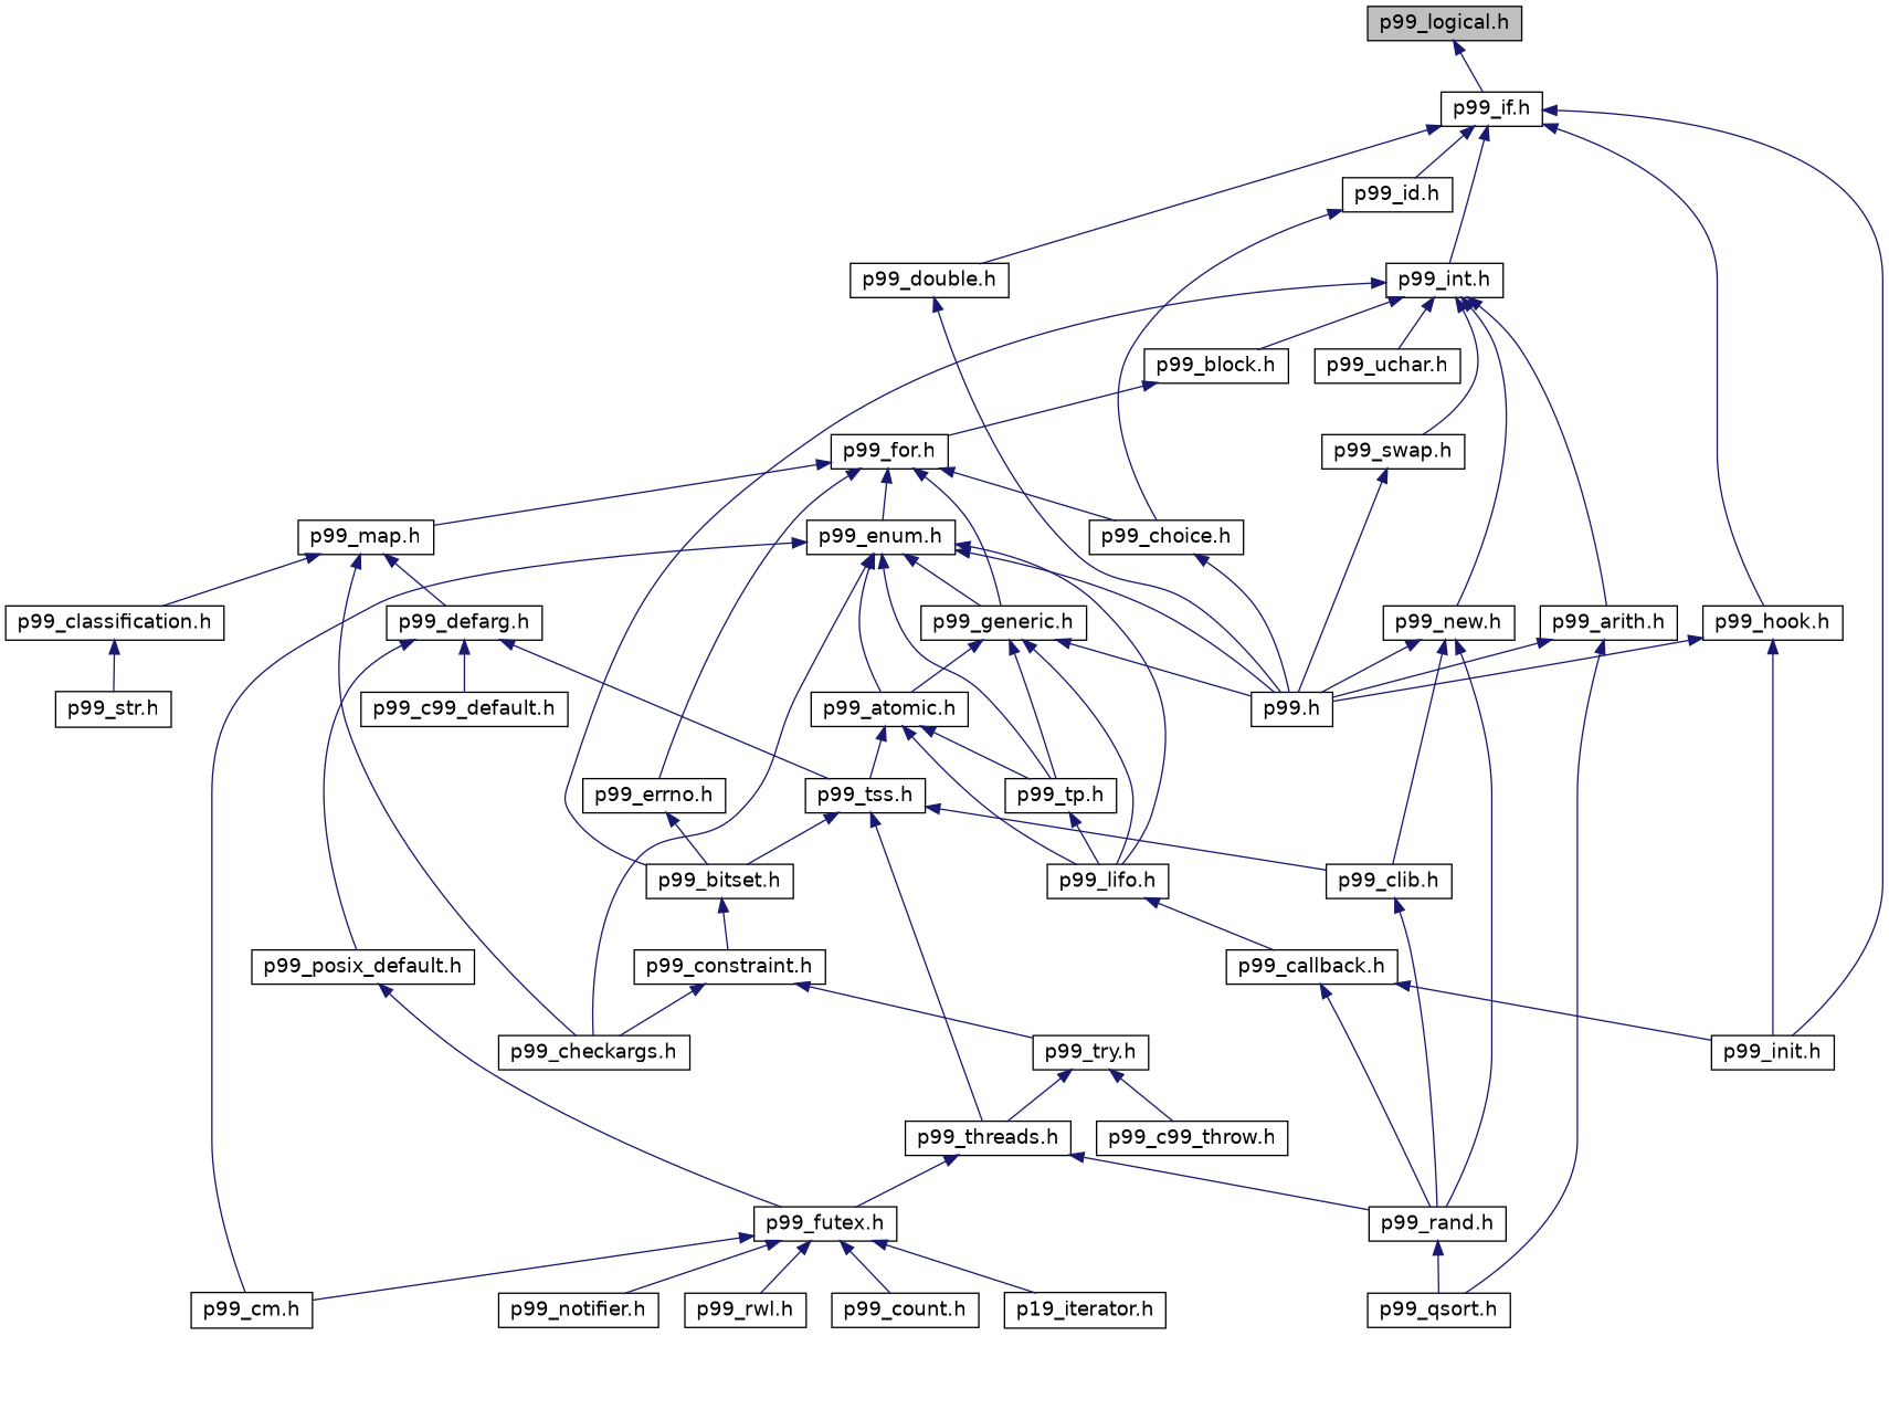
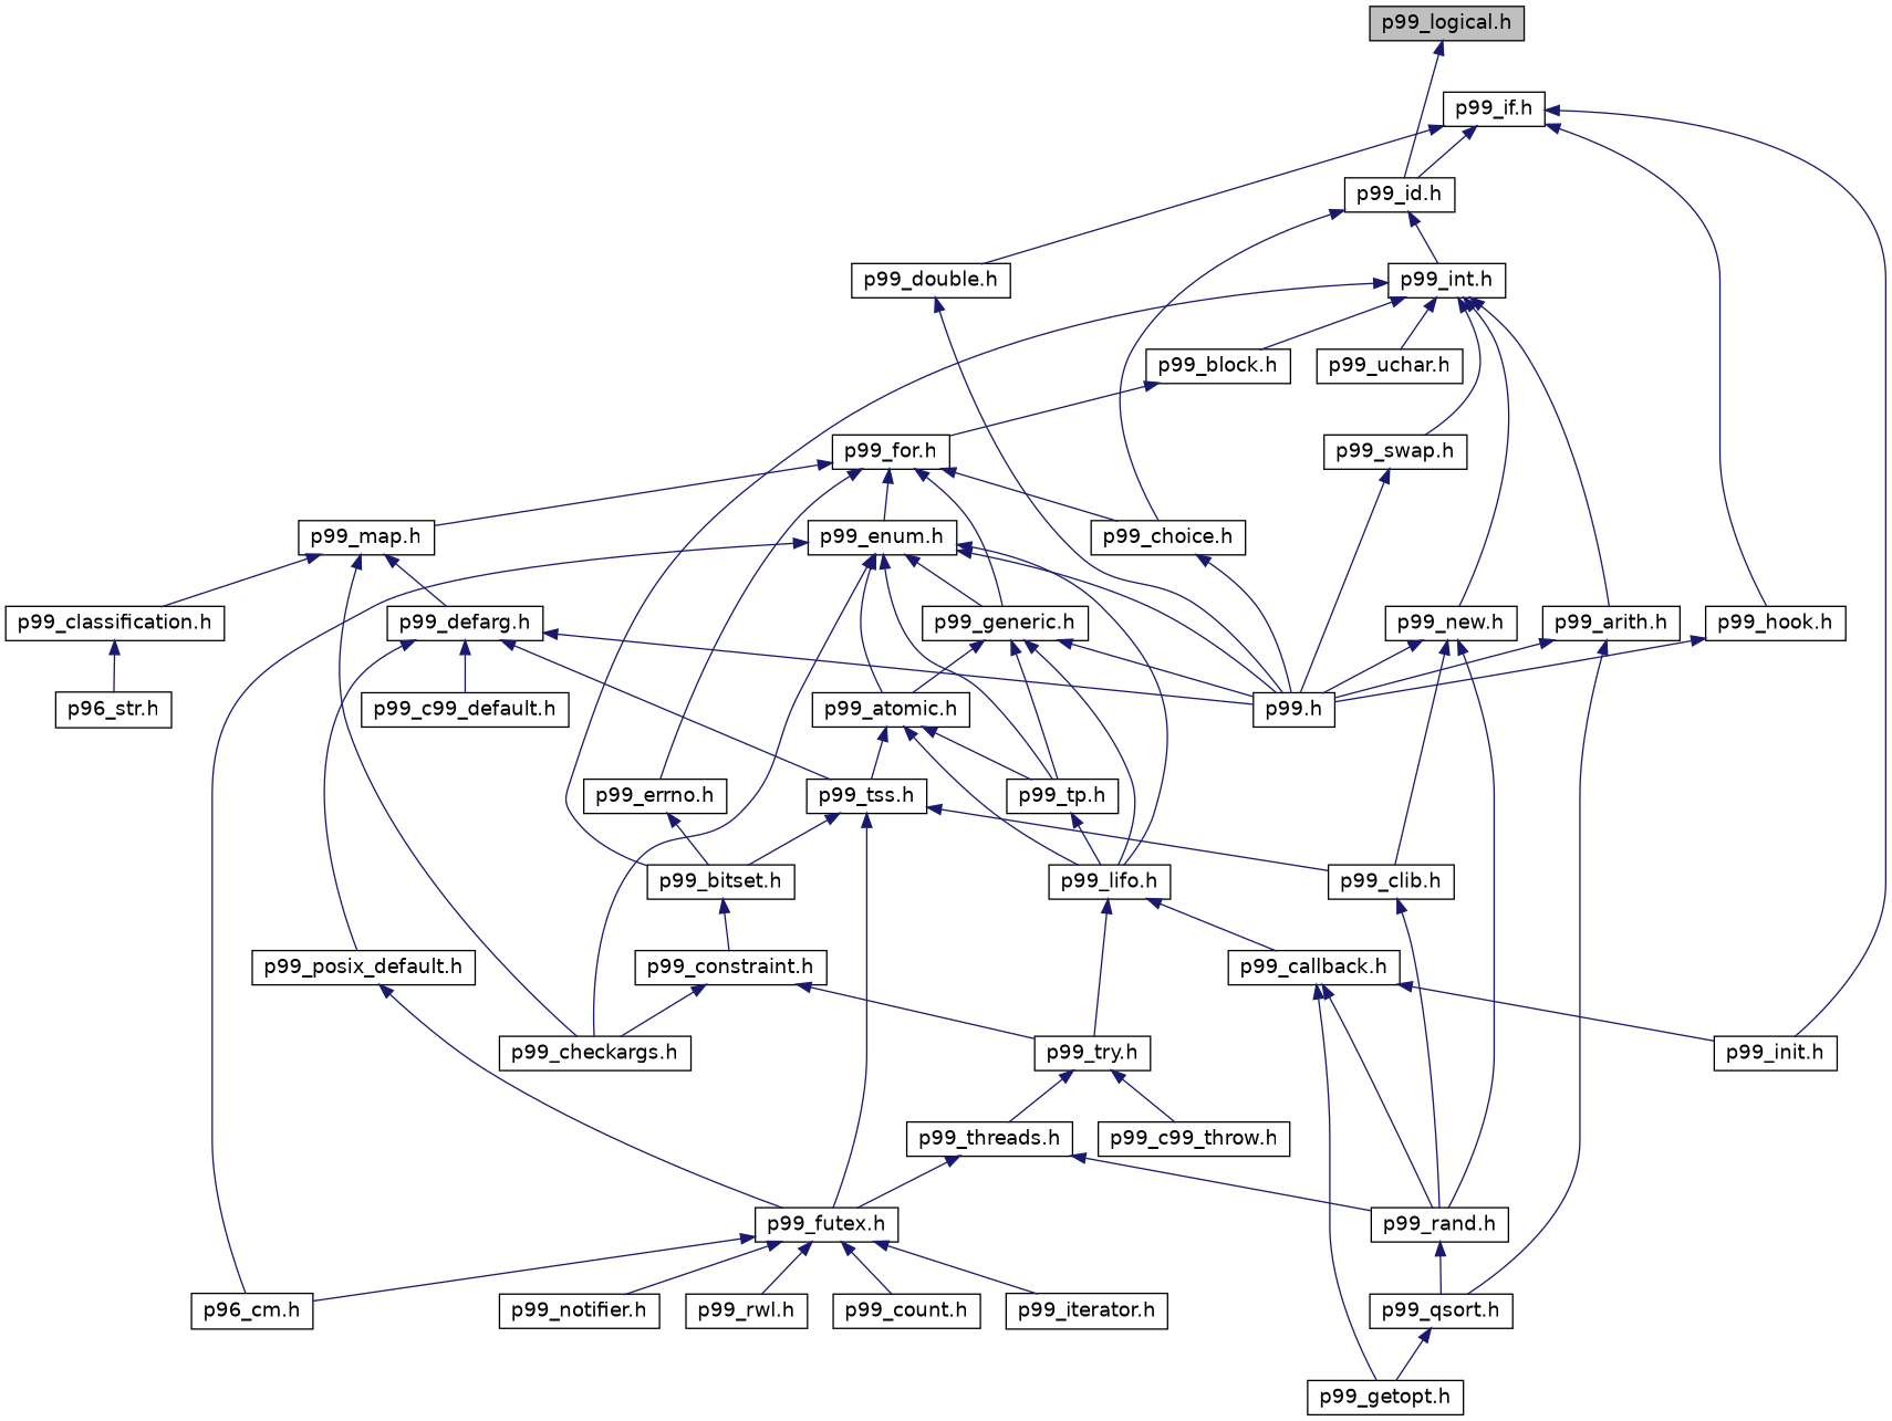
  digraph {
    node [color=black fillcolor=white fontname=Helvetica fontsize=14 shape=record style=filled]
    edge [color=midnightblue dir=back fontname=Helvetica fontsize=14 labelfontname=Helvetica labelfontsize=14 style=solid]
    n1 [fillcolor=grey75 fontcolor=black height=0.2 label="p99_logical.h" width=0.4]
    n2 [height=0.2 label="p99_if.h" width=0.4]
    n3 [height=0.2 label="p99_id.h" width=0.4]
    n4 [height=0.2 label="p99_init.h" width=0.4]
    n5 [height=0.2 label="p99_double.h" width=0.4]
    n6 [height=0.2 label="p99_hook.h" width=0.4]
    n7 [height=0.2 label="p99_choice.h" width=0.4]
    n8 [height=0.2 label="p99_int.h" width=0.4]
    n9 [height=0.2 label="p99.h" width=0.4]
    n10 [height=0.2 label="p99_block.h" width=0.4]
    n11 [height=0.2 label="p99_bitset.h" width=0.4]
    n12 [height=0.2 label="p99_new.h" width=0.4]
    n13 [height=0.2 label="p99_swap.h" width=0.4]
    n14 [height=0.2 label="p99_arith.h" width=0.4]
    n15 [height=0.2 label="p99_uchar.h" width=0.4]
    n16 [height=0.2 label="p99_for.h" width=0.4]
    n17 [height=0.2 label="p99_constraint.h" width=0.4]
    n18 [height=0.2 label="p99_clib.h" width=0.4]
    n19 [height=0.2 label="p99_rand.h" width=0.4]
    n20 [height=0.2 label="p99_qsort.h" width=0.4]
    n21 [height=0.2 label="p99_map.h" width=0.4]
    n22 [height=0.2 label="p99_enum.h" width=0.4]
    n23 [height=0.2 label="p99_generic.h" width=0.4]
    n24 [height=0.2 label="p99_errno.h" width=0.4]
    n25 [height=0.2 label="p99_defarg.h" width=0.4]
    n26 [height=0.2 label="p99_checkargs.h" width=0.4]
    n27 [height=0.2 label="p99_classification.h" width=0.4]
-   n28 [height=0.2 label="p99_cm.h" width=0.4]
+   n28 [height=0.2 label="p96_cm.h" width=0.4]
    n29 [height=0.2 label="p99_atomic.h" width=0.4]
    n30 [height=0.2 label="p99_lifo.h" width=0.4]
    n31 [height=0.2 label="p99_tp.h" width=0.4]
    n32 [height=0.2 label="p99_tss.h" width=0.4]
    n33 [height=0.2 label="p99_c99_default.h" width=0.4]
    n34 [height=0.2 label="p99_posix_default.h" width=0.4]
-   n35 [height=0.2 label="p99_str.h" width=0.4]
+   n35 [height=0.2 label="p96_str.h" width=0.4]
    n36 [height=0.2 label="p99_threads.h" width=0.4]
    n37 [height=0.2 label="p99_futex.h" width=0.4]
    n38 [height=0.2 label="p99_try.h" width=0.4]
    n39 [height=0.2 label="p99_c99_throw.h" width=0.4]
    n40 [height=0.2 label="p99_count.h" width=0.4]
-   n41 [height=0.2 label="p19_iterator.h" width=0.4]
+   n41 [height=0.2 label="p99_iterator.h" width=0.4]
    n42 [height=0.2 label="p99_notifier.h" width=0.4]
    n43 [height=0.2 label="p99_rwl.h" width=0.4]
+   n44 [height=0.2 label="p99_getopt.h" width=0.4]
    n45 [height=0.2 label="p99_callback.h" width=0.4]
-   n1 -> n2
+   n1 -> n3
    n2 -> n3
    n2 -> n4
    n2 -> n5
    n2 -> n6
    n3 -> n7
-   n2 -> n8
+   n3 -> n8
    n5 -> n9
-   n6 -> n4
    n6 -> n9
    n7 -> n9
    n8 -> n10
    n8 -> n11
    n8 -> n12
    n8 -> n13
    n8 -> n14
    n8 -> n15
    n10 -> n16
    n11 -> n17
    n12 -> n9
    n12 -> n18
    n12 -> n19
    n13 -> n9
    n14 -> n9
    n14 -> n20
    n16 -> n7
    n16 -> n21
    n16 -> n22
    n16 -> n23
    n16 -> n24
    n17 -> n26
    n17 -> n38
    n18 -> n19
    n19 -> n20
+   n20 -> n44
    n21 -> n25
    n21 -> n26
    n21 -> n27
    n22 -> n9
    n22 -> n23
    n22 -> n26
    n22 -> n28
    n22 -> n29
    n22 -> n30
    n22 -> n31
    n23 -> n9
    n23 -> n29
    n23 -> n30
    n23 -> n31
    n24 -> n11
+   n25 -> n9
    n25 -> n32
    n25 -> n33
    n25 -> n34
    n27 -> n35
    n29 -> n30
    n29 -> n31
    n29 -> n32
+   n30 -> n38
    n30 -> n45
    n31 -> n30
    n32 -> n11
    n32 -> n18
-   n32 -> n36
+   n32 -> n37
    n34 -> n37
    n36 -> n19
    n36 -> n37
    n37 -> n28
    n37 -> n40
    n37 -> n41
    n37 -> n42
    n37 -> n43
    n38 -> n36
    n38 -> n39
    n45 -> n4
    n45 -> n19
+   n45 -> n44
  }
